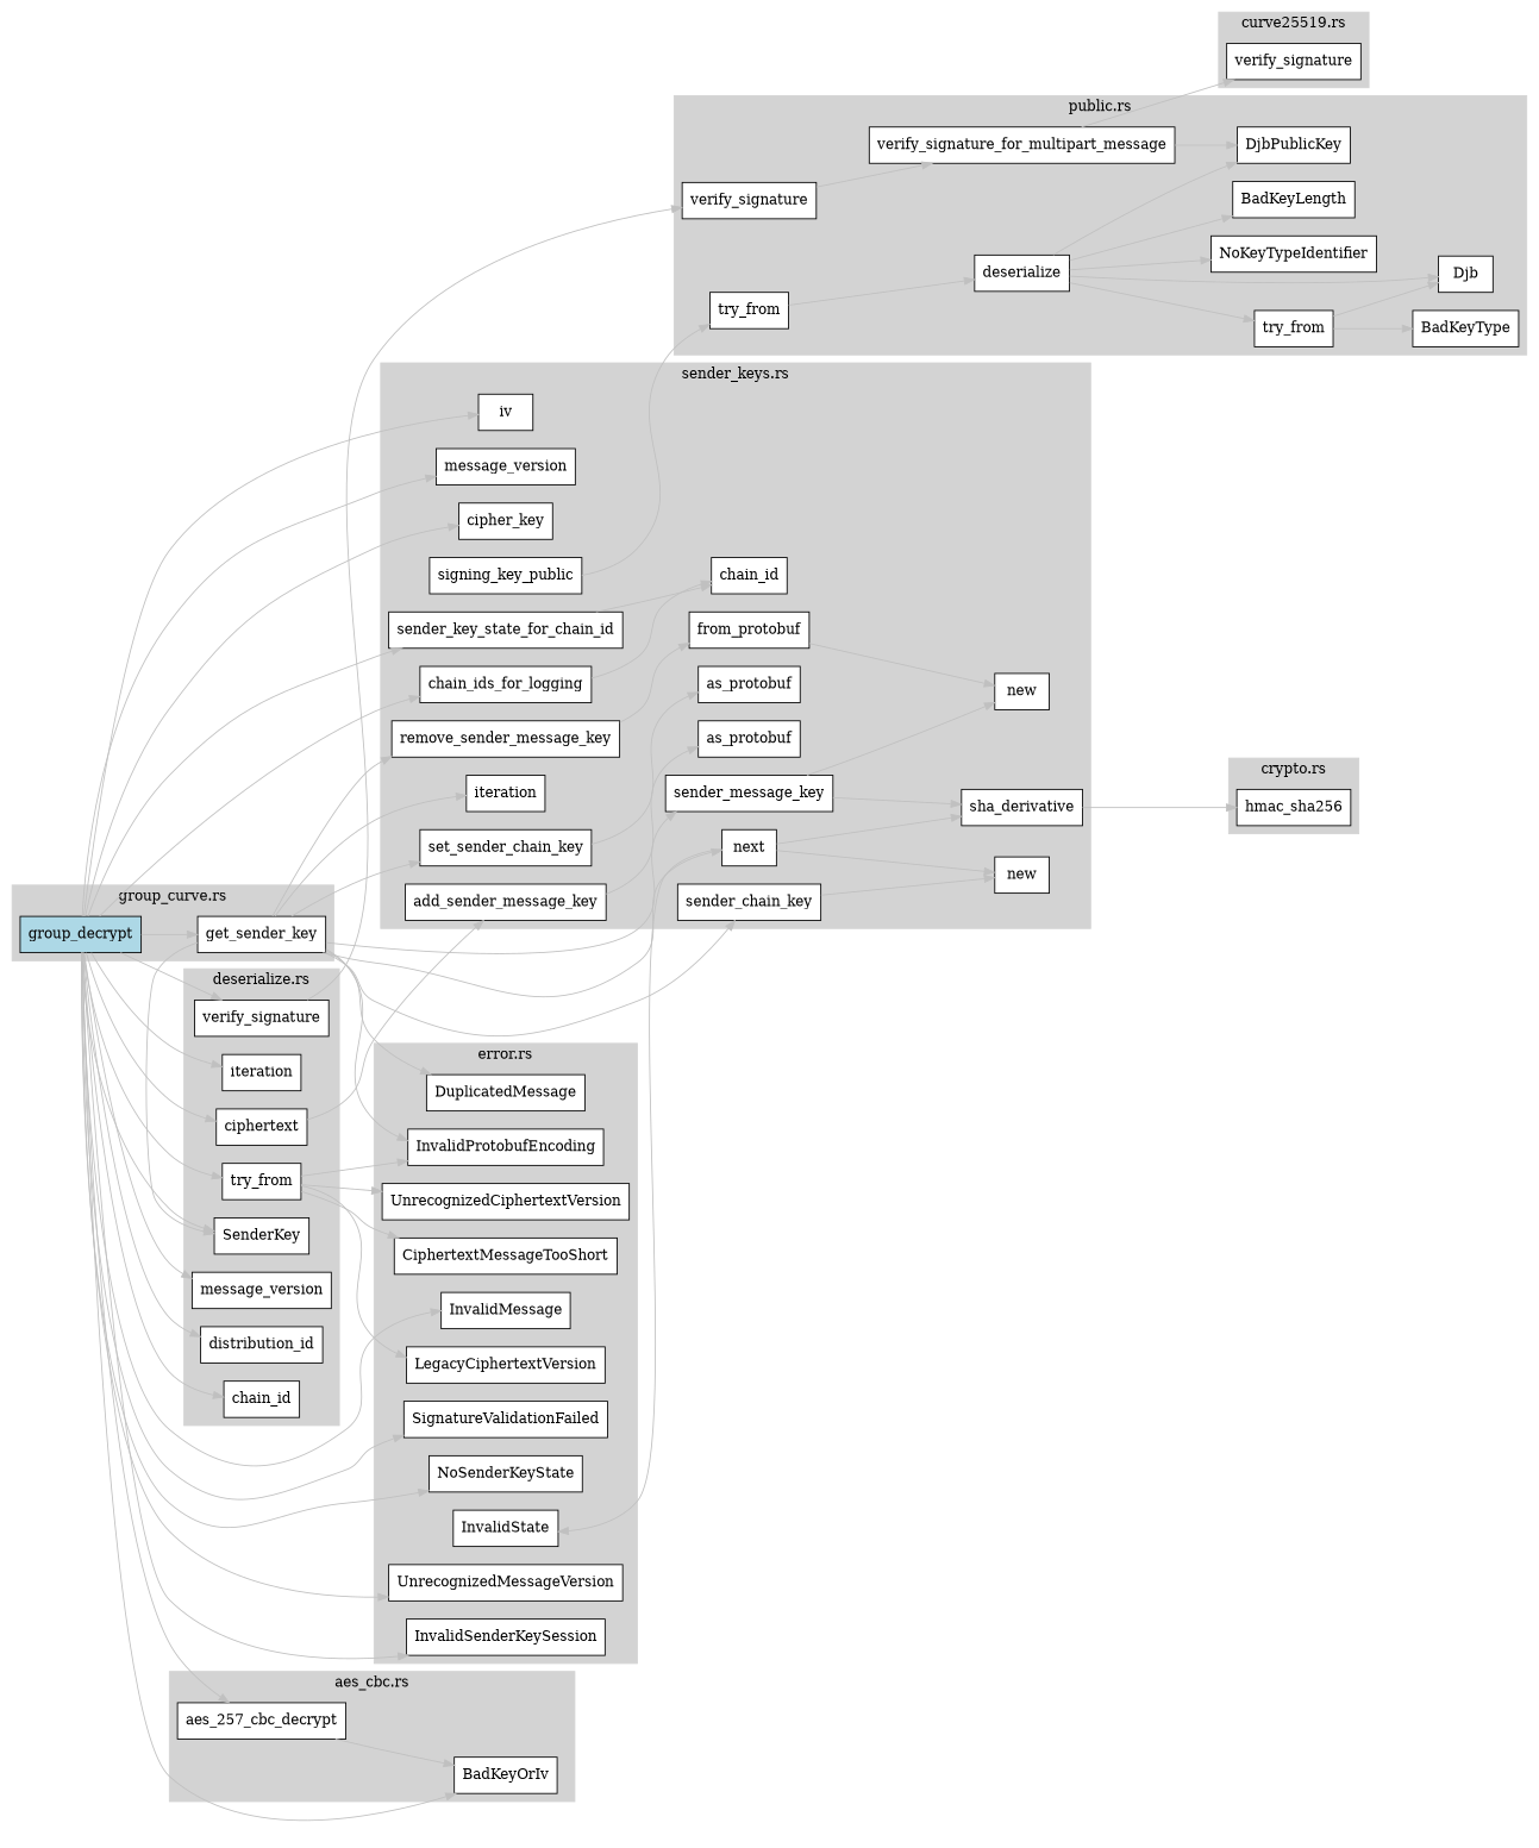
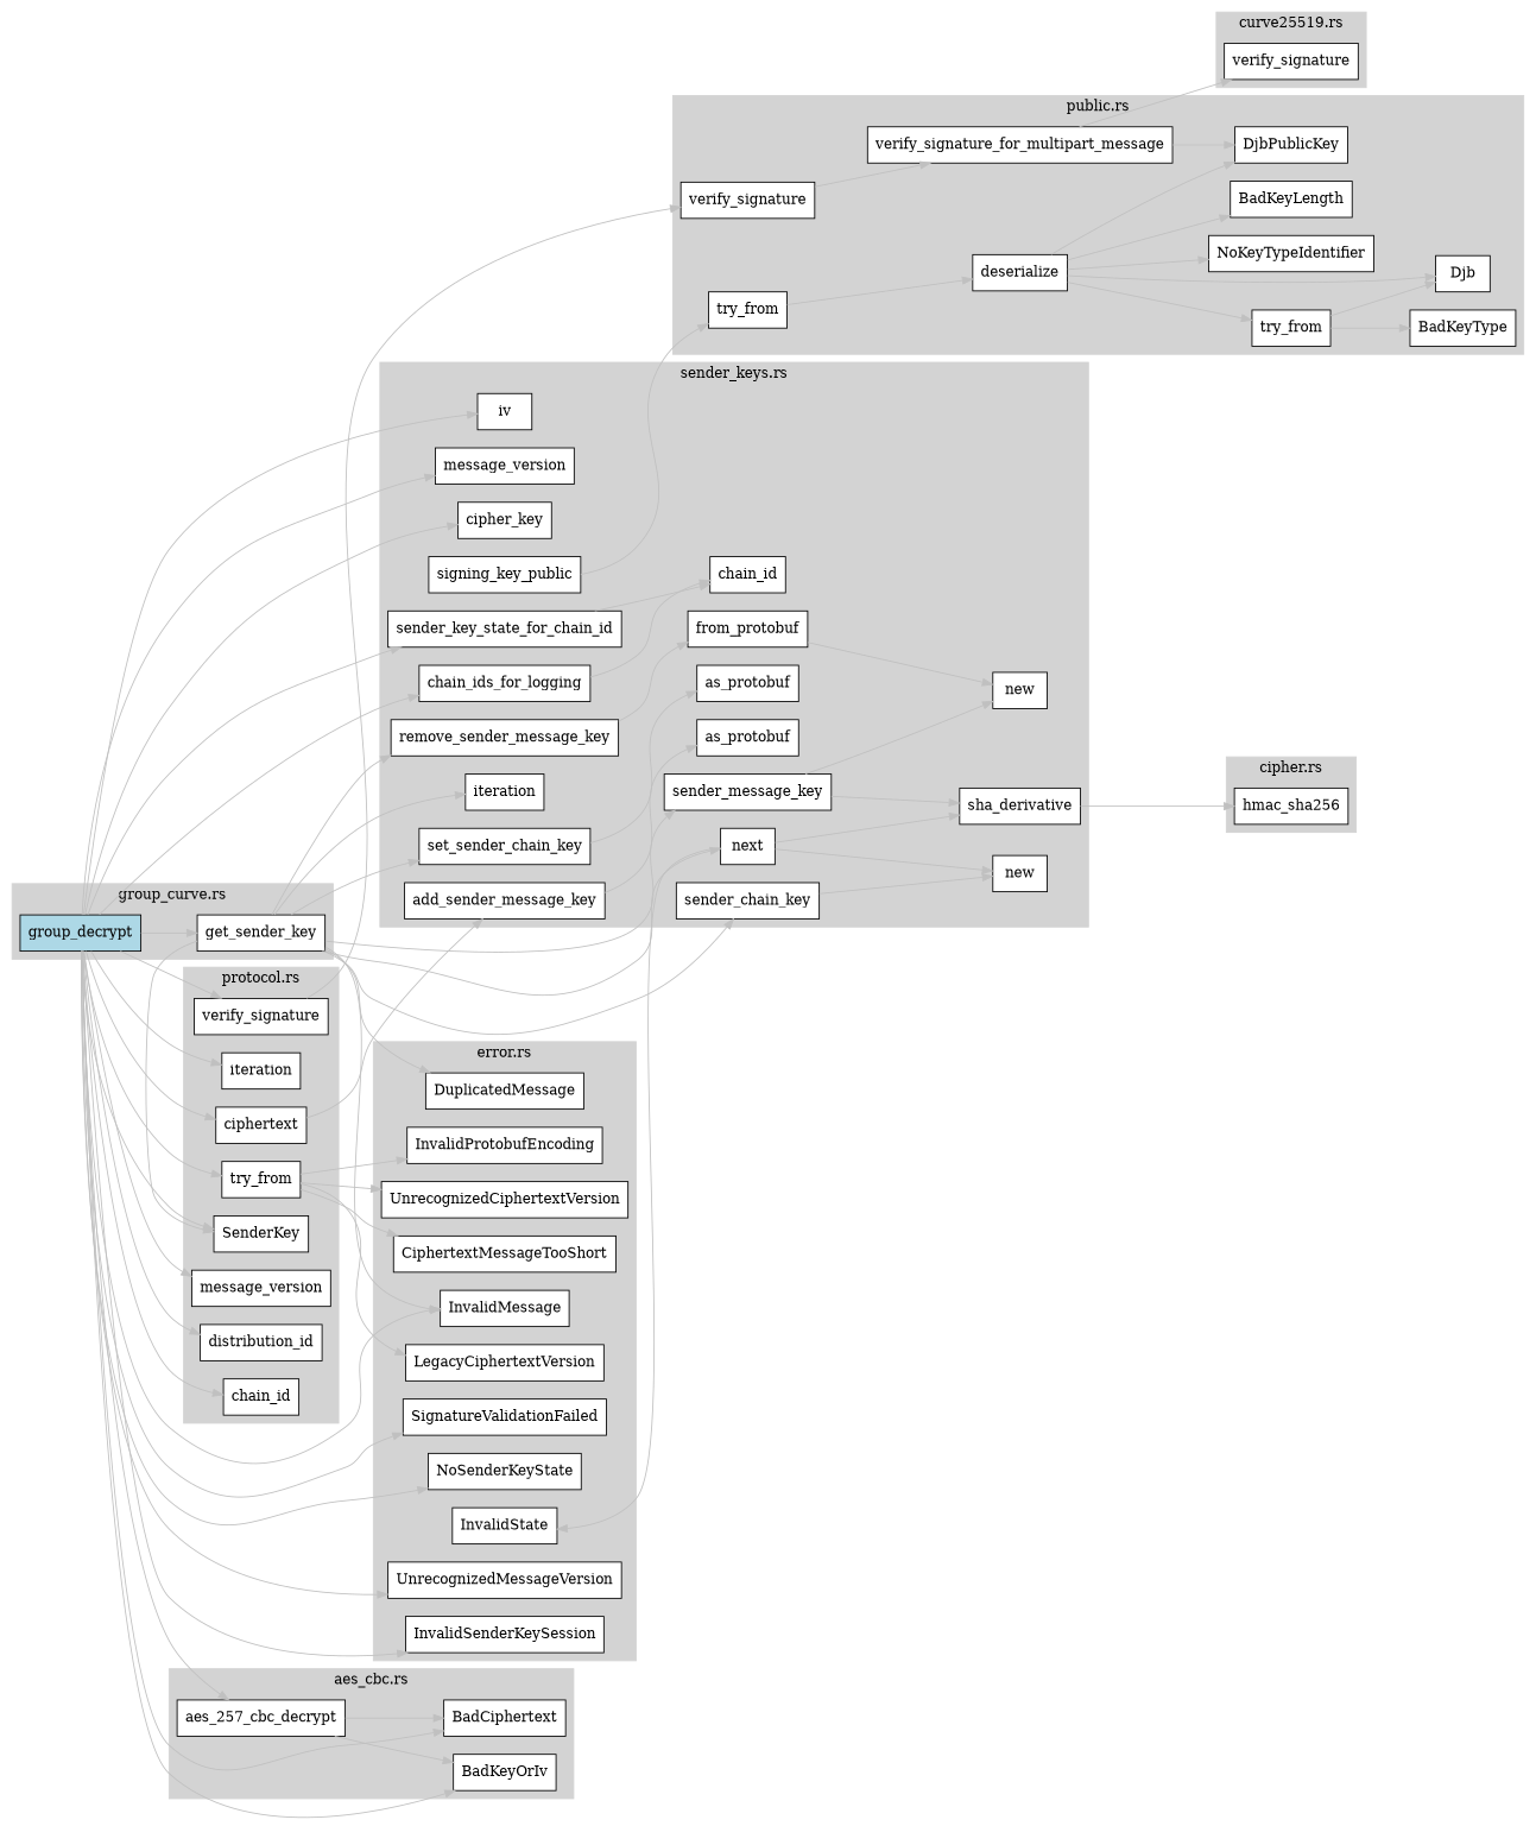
  digraph {
    fontname="DejaVu Serif"
    rankdir=LR
    node [fillcolor=white fontname="DejaVu Serif" shape=box style=filled]
    edge [color=gray fontname="DejaVu Serif"]
    n1 [label=try_from]
    n2 [label=try_from]
    n3 [label=DjbPublicKey]
    n4 [label=deserialize]
    n5 [label=verify_signature]
    n6 [label=Djb]
    n7 [label=NoKeyTypeIdentifier]
    n8 [label=BadKeyType]
    n9 [label=verify_signature_for_multipart_message]
    n10 [label=BadKeyLength]
    n11 [label=verify_signature]
    n12 [label=aes_257_cbc_decrypt]
+   n13 [label=BadCiphertext]
    n14 [label=BadKeyOrIv]
    n15 [label=hmac_sha256]
    n16 [label=InvalidSenderKeySession]
    n17 [label=InvalidProtobufEncoding]
    n18 [label=LegacyCiphertextVersion]
    n19 [label=UnrecognizedCiphertextVersion]
    n20 [label=CiphertextMessageTooShort]
    n21 [label=SignatureValidationFailed]
    n22 [label=NoSenderKeyState]
    n23 [label=DuplicatedMessage]
    n24 [label=InvalidState]
    n25 [label=InvalidMessage]
    n26 [label=UnrecognizedMessageVersion]
    n27 [label=get_sender_key]
    n28 [fillcolor=lightblue label=group_decrypt]
    n29 [label=SenderKey]
    n30 [label=message_version]
    n31 [label=distribution_id]
    n32 [label=chain_id]
    n33 [label=try_from]
    n34 [label=iteration]
    n35 [label=ciphertext]
    n36 [label=verify_signature]
    n37 [label=sender_chain_key]
    n38 [label=iteration]
    n39 [label=set_sender_chain_key]
    n40 [label=new]
    n41 [label=sha_derivative]
    n42 [label=as_protobuf]
    n43 [label=new]
    n44 [label=sender_message_key]
    n45 [label=message_version]
    n46 [label=cipher_key]
    n47 [label=next]
    n48 [label=signing_key_public]
    n49 [label=sender_key_state_for_chain_id]
    n50 [label=add_sender_message_key]
    n51 [label=chain_ids_for_logging]
    n52 [label=as_protobuf]
    n53 [label=remove_sender_message_key]
    n54 [label=from_protobuf]
    n55 [label=chain_id]
    n56 [label=iv]
    subgraph cluster_1 {
      color=lightgrey
      label="public.rs"
      style=filled
      n1
      n2
      n3
      n4
      n5
      n6
      n7
      n8
      n9
      n10
    }
    subgraph cluster_2 {
      color=lightgrey
      label="curve25519.rs"
      style=filled
      n11
    }
    subgraph cluster_3 {
      color=lightgrey
      label="aes_cbc.rs"
      style=filled
      n12
+     n13
      n14
    }
    subgraph cluster_4 {
      color=lightgrey
-     label="crypto.rs"
+     label="cipher.rs"
      style=filled
      n15
    }
    subgraph cluster_5 {
      color=lightgrey
      label="error.rs"
      style=filled
      n16
      n17
      n18
      n19
      n20
      n21
      n22
      n23
      n24
      n25
      n26
    }
    subgraph cluster_6 {
      color=lightgrey
      label="group_curve.rs"
      style=filled
      n27
      n28
    }
    subgraph cluster_7 {
      color=lightgrey
-     label="deserialize.rs"
+     label="protocol.rs"
      style=filled
      n29
      n30
      n31
      n32
      n33
      n34
      n35
      n36
    }
    subgraph cluster_8 {
      color=lightgrey
      label="sender_keys.rs"
      style=filled
      n37
      n38
      n39
      n40
      n41
      n42
      n43
      n44
      n45
      n46
      n47
      n48
      n49
      n50
      n51
      n52
      n53
      n54
      n55
      n56
    }
    n1 -> n6
    n1 -> n8
    n2 -> n4
    n4 -> n1
    n4 -> n3
    n4 -> n6
    n4 -> n7
    n4 -> n10
    n5 -> n9
    n9 -> n3
    n9 -> n11
+   n12 -> n13
    n12 -> n14
    n27 -> n23
-   n27 -> n17
+   n27 -> n25
    n27 -> n29
    n27 -> n37
    n27 -> n38
    n27 -> n39
    n27 -> n44
    n27 -> n47
    n27 -> n53
    n28 -> n12
+   n28 -> n13
    n28 -> n14
    n28 -> n16
    n28 -> n21
    n28 -> n22
    n28 -> n25
    n28 -> n26
    n28 -> n27
    n28 -> n29
    n28 -> n30
    n28 -> n31
    n28 -> n32
    n28 -> n33
    n28 -> n34
    n28 -> n35
    n28 -> n36
    n28 -> n45
    n28 -> n46
    n28 -> n49
    n28 -> n51
    n28 -> n56
    n33 -> n17
    n33 -> n18
    n33 -> n19
    n33 -> n20
    n35 -> n50
    n36 -> n5
    n37 -> n43
    n39 -> n42
    n41 -> n15
    n44 -> n40
    n44 -> n41
    n47 -> n24
    n47 -> n41
    n47 -> n43
    n48 -> n2
    n49 -> n55
    n50 -> n52
    n51 -> n55
    n53 -> n54
    n54 -> n40
  }
